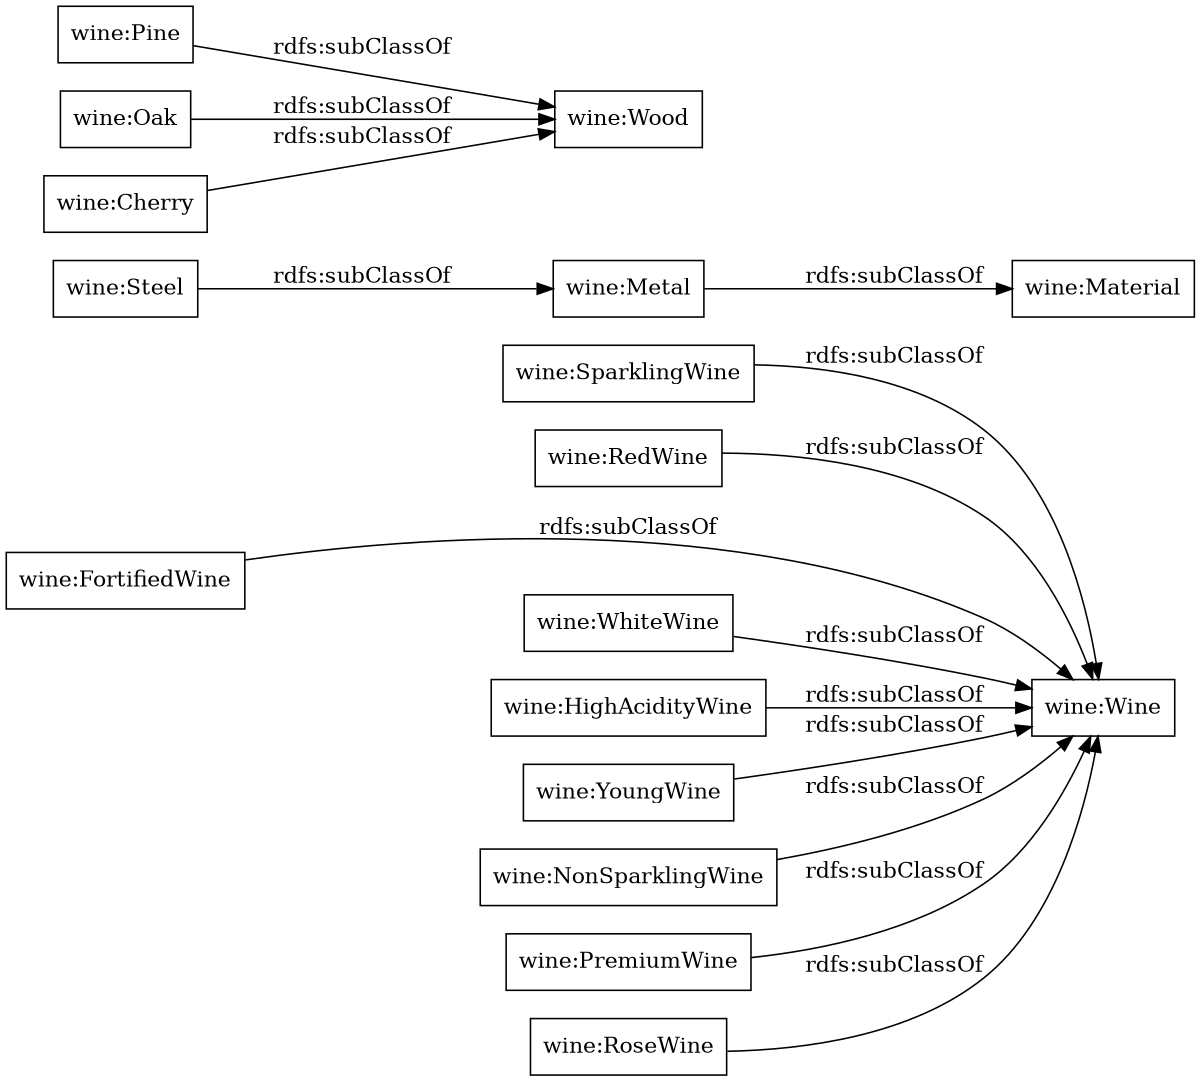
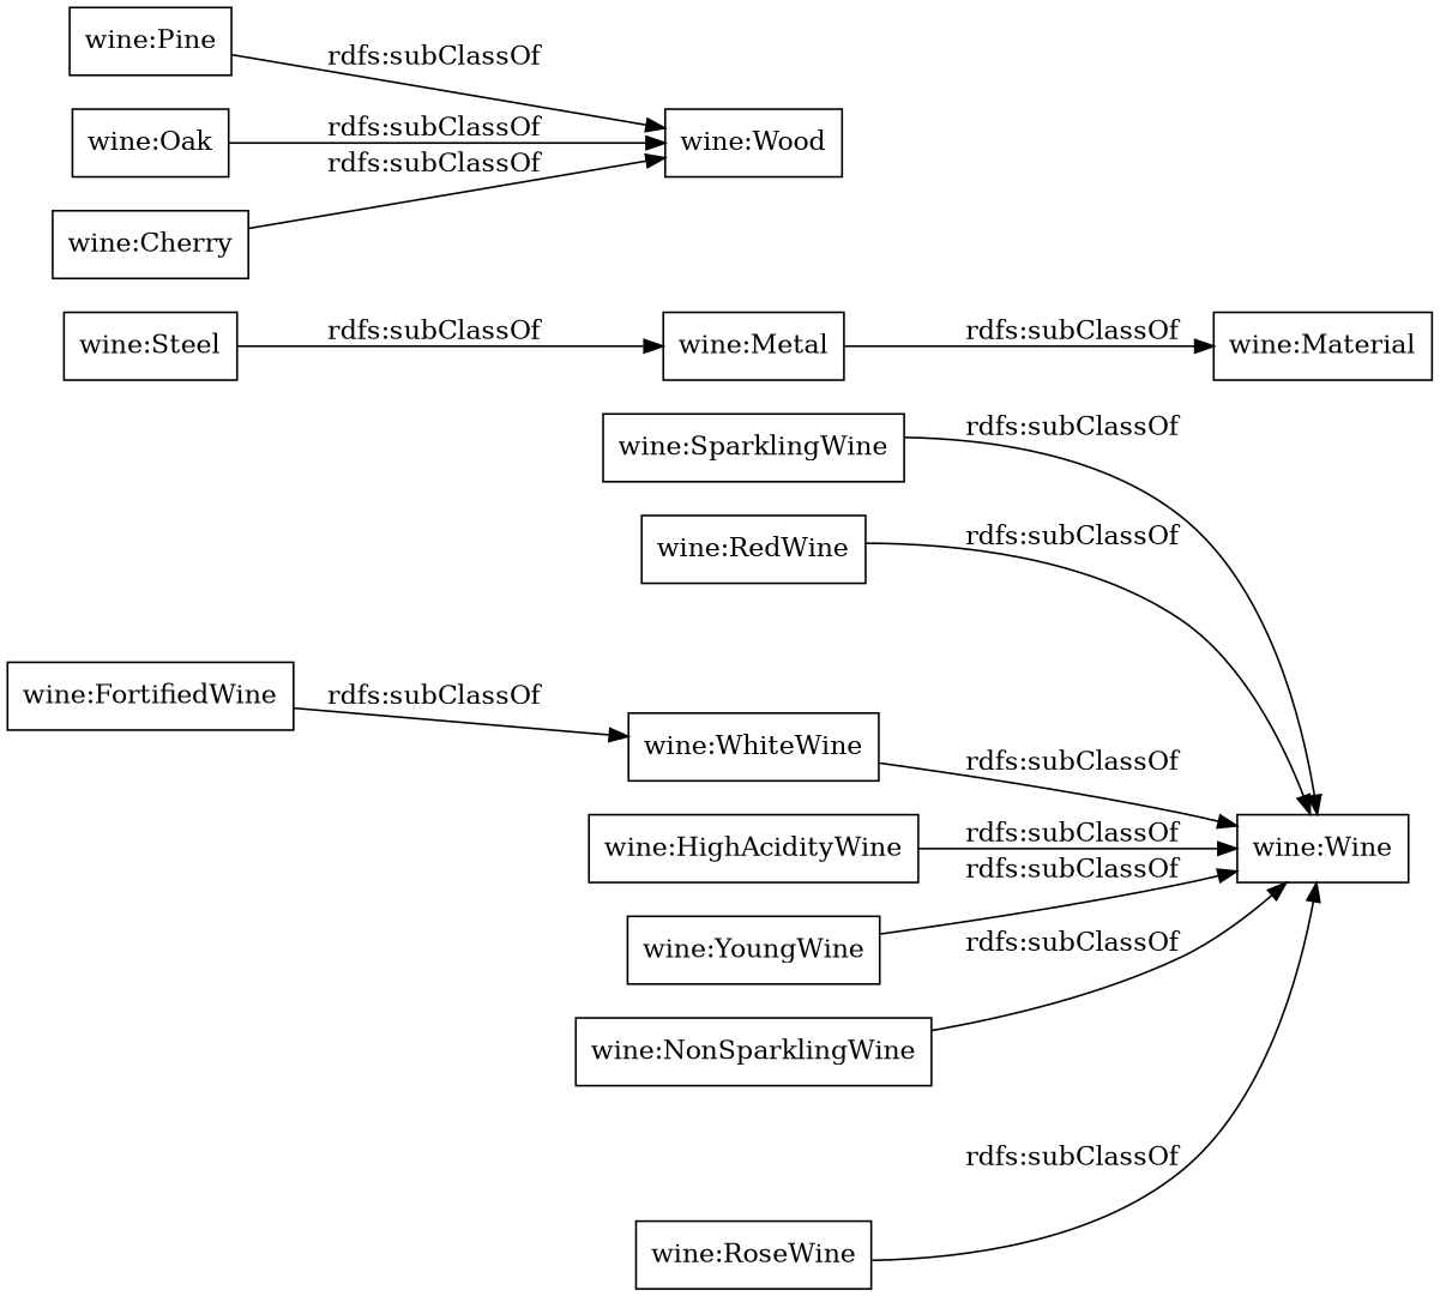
  digraph {
    rankdir=LR
    node [color=black shape=rectangle]
    "wine:SparklingWine"
    "wine:Wine"
    "wine:RedWine"
    "wine:FortifiedWine"
    "wine:WhiteWine"
    "wine:Steel"
    "wine:Metal"
    "wine:Material"
    "wine:Pine"
    "wine:Wood"
    "wine:Oak"
    "wine:HighAcidityWine"
    "wine:YoungWine"
    "wine:NonSparklingWine"
-   "wine:PremiumWine"
    "wine:Cherry"
    "wine:RoseWine"
    "wine:SparklingWine" -> "wine:Wine" [label="rdfs:subClassOf"]
    "wine:RedWine" -> "wine:Wine" [label="rdfs:subClassOf"]
-   "wine:FortifiedWine" -> "wine:Wine" [label="rdfs:subClassOf"]
+   "wine:FortifiedWine" -> "wine:WhiteWine" [label="rdfs:subClassOf"]
    "wine:WhiteWine" -> "wine:Wine" [label="rdfs:subClassOf"]
    "wine:Steel" -> "wine:Metal" [label="rdfs:subClassOf"]
    "wine:Metal" -> "wine:Material" [label="rdfs:subClassOf"]
    "wine:Pine" -> "wine:Wood" [label="rdfs:subClassOf"]
    "wine:Oak" -> "wine:Wood" [label="rdfs:subClassOf"]
    "wine:HighAcidityWine" -> "wine:Wine" [label="rdfs:subClassOf"]
    "wine:YoungWine" -> "wine:Wine" [label="rdfs:subClassOf"]
    "wine:NonSparklingWine" -> "wine:Wine" [label="rdfs:subClassOf"]
-   "wine:PremiumWine" -> "wine:Wine" [label="rdfs:subClassOf"]
    "wine:Cherry" -> "wine:Wood" [label="rdfs:subClassOf"]
    "wine:RoseWine" -> "wine:Wine" [label="rdfs:subClassOf"]
  }
